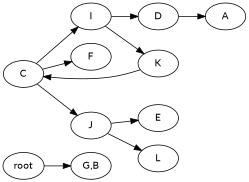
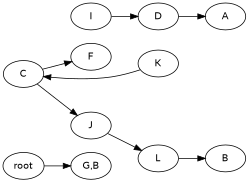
  strict digraph {
    fontname=Lato
    rankdir=LR
    node [fontname=Lato]
    edge [fontname=Lato]
    n1 [label=root]
    n2 [label="G,B"]
    n3 [label=C]
    n4 [label=I]
    n5 [label=F]
    n6 [label=J]
    n7 [label=D]
    n8 [label=K]
-   n9 [label=E]
    n10 [label=L]
    n11 [label=A]
+   n12 [label=B]
    n1 -> n2
-   n3 -> n4
    n3 -> n5
    n3 -> n6
    n4 -> n7
-   n4 -> n8
-   n6 -> n9
    n6 -> n10
    n7 -> n11
    n8 -> n3
+   n10 -> n12
  }
